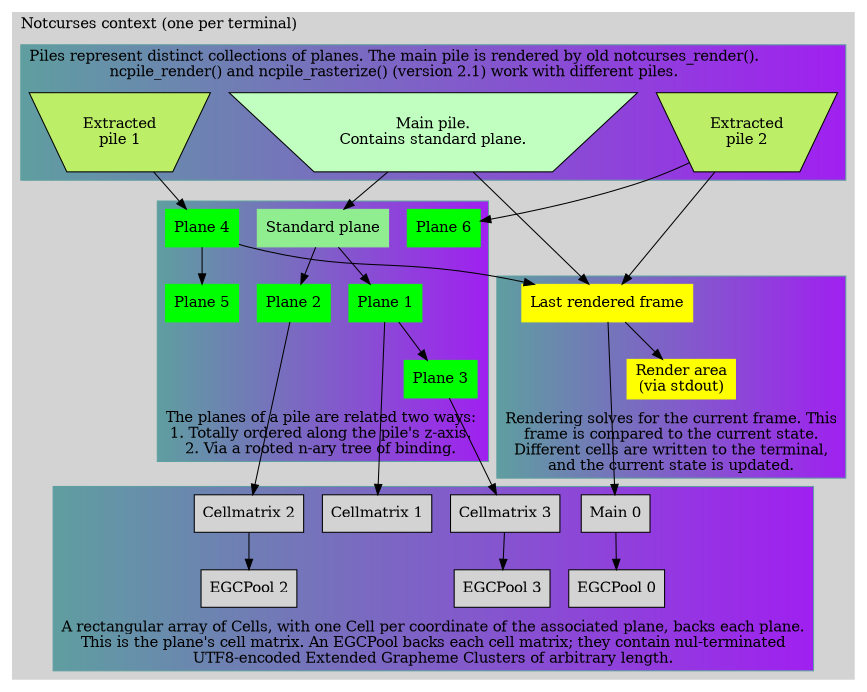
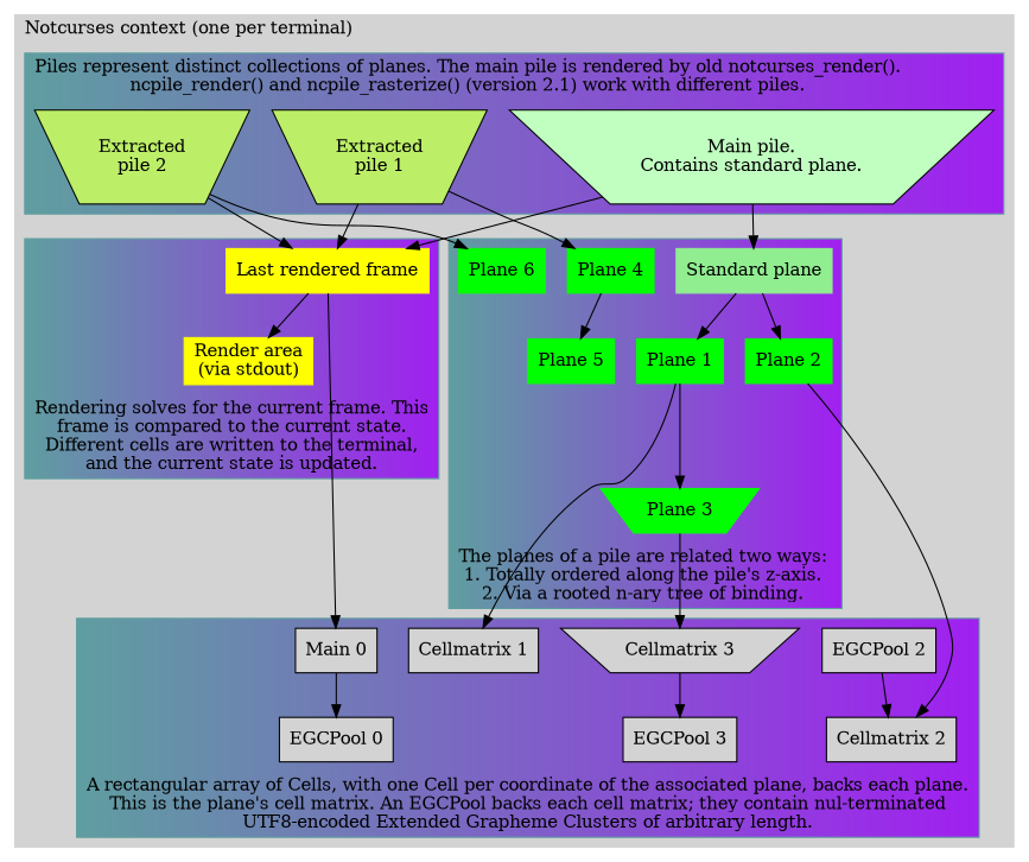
  digraph {
    node [shape=rectangle style=filled]
    n1 [color=yellow label="Last rendered frame"]
    n2 [color=yellow label="Render area\n(via stdout)"]
    n3 [fillcolor=darkseagreen1 label="Main pile.\nContains standard plane." shape=invtrapezium]
    n4 [fillcolor=darkolivegreen2 label="Extracted\npile 1" shape=invtrapezium]
    n5 [fillcolor=darkolivegreen2 label="Extracted\npile 2" shape=invtrapezium]
    n6 [color=lightgreen label="Standard plane"]
    n7 [color=green label="Plane 4"]
    n8 [color=green label="Plane 6"]
    n9 [color=green label="Plane 1"]
    n10 [color=green label="Plane 2"]
-   n11 [color=green label="Plane 3"]
+   n11 [color=green label="Plane 3" shape=invtrapezium]
    n12 [color=green label="Plane 5"]
    n13 [label="Main 0"]
    n14 [label="Cellmatrix 1"]
    n15 [label="Cellmatrix 2"]
-   n16 [label="Cellmatrix 3"]
+   n16 [label="Cellmatrix 3" shape=invtrapezium]
    n17 [label="EGCPool 0"]
    n18 [label="EGCPool 2"]
    n19 [label="EGCPool 3"]
    subgraph cluster_1 {
      color=lightgrey
      compound=true
      label="Notcurses context (one per terminal)"
      labeljust=l
      style=filled
      subgraph cluster_2 {
        color="cadetblue:purple"
        compound=true
        label="Rendering solves for the current frame. This\nframe is compared to the current state.\nDifferent cells are written to the terminal,\nand the current state is updated."
        labeljust=l
        labelloc=b
        style=filled
        n1
        n2
      }
      subgraph cluster_3 {
        color="cadetblue:purple"
        compound=true
        label="Piles represent distinct collections of planes. The main pile is rendered by old notcurses_render().\nncpile_render() and ncpile_rasterize() (version 2.1) work with different piles."
        labeljust=l
        style=filled
        subgraph sub_4 {
          color="cadetblue:purple"
          compound=true
          label="Piles represent distinct collections of planes. The main pile is rendered by old notcurses_render().\nncpile_render() and ncpile_rasterize() (version 2.1) work with different piles."
          labeljust=l
          rank=same
          style=filled
          n3
          n4
          n5
        }
      }
      subgraph cluster_5 {
        color="cadetblue:purple"
        compound=true
        label="The planes of a pile are related two ways:\n1. Totally ordered along the pile's z-axis.\n2. Via a rooted n-ary tree of binding."
        labeljust=l
        labelloc=b
        style=filled
        n6
        n7
        n8
        n9
        n10
        n11
        n12
      }
      subgraph cluster_6 {
        color="cadetblue:purple"
        compound=true
        label="A rectangular array of Cells, with one Cell per coordinate of the associated plane, backs each plane.\nThis is the plane's cell matrix. An EGCPool backs each cell matrix; they contain nul-terminated\nUTF8-encoded Extended Grapheme Clusters of arbitrary length."
        labeljust=l
        labelloc=b
        style=filled
        n13
        n14
        n15
        n16
        n17
        n18
        n19
      }
    }
    n1 -> n2
    n1 -> n13
    n3 -> n1
    n3 -> n6
-   n7 -> n1
+   n4 -> n1
    n4 -> n7
    n5 -> n1
    n5 -> n8
    n6 -> n9
    n6 -> n10
    n7 -> n12
    n9 -> n11
    n9 -> n14
    n10 -> n15
    n11 -> n16
    n13 -> n17
-   n15 -> n18
+   n18 -> n15
    n16 -> n19
  }
